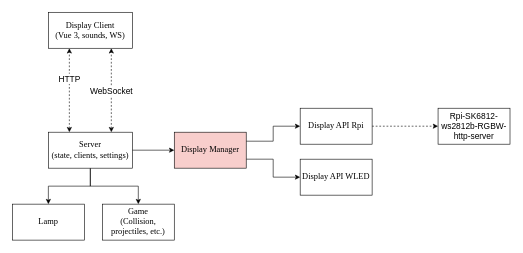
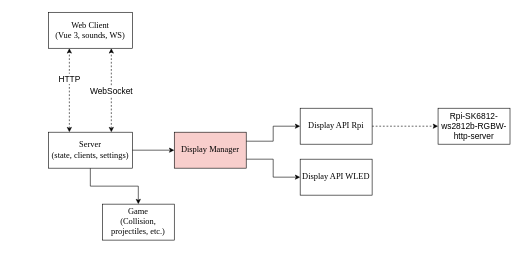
  <mxCell id="0" />
  <mxCell id="1" parent="0" />
  <mxCell id="2" value="" style="edgeStyle=orthogonalEdgeStyle;rounded=0;orthogonalLoop=1;jettySize=auto;html=1;fontSize=14;exitX=1;exitY=0.25;exitDx=0;exitDy=0;" edge="1" parent="1" source="4" target="6"><mxGeometry relative="1" as="geometry" /></mxCell>
  <mxCell id="3" style="edgeStyle=orthogonalEdgeStyle;rounded=0;orthogonalLoop=1;jettySize=auto;html=1;exitX=1;exitY=0.75;exitDx=0;exitDy=0;fontSize=14;entryX=0;entryY=0.5;entryDx=0;entryDy=0;" edge="1" parent="1" source="4" target="7"><mxGeometry relative="1" as="geometry"><mxPoint x="500" y="280" as="targetPoint" /></mxGeometry></mxCell>
  <mxCell id="4" value="Display Manager" style="rounded=0;whiteSpace=wrap;html=1;fontFamily=Source Sans Pro;fontSource=https%3A%2F%2Ffonts.googleapis.com%2Fcss%3Ffamily%3DSource%2BSans%2BPro;fontSize=14;fillColor=#f8cecc;" vertex="1" parent="1"><mxGeometry x="290" y="220" width="120" height="60" as="geometry" /></mxCell>
  <mxCell id="5" value="" style="edgeStyle=orthogonalEdgeStyle;rounded=0;orthogonalLoop=1;jettySize=auto;html=1;fontSize=14;startArrow=none;startFill=0;dashed=1;" edge="1" parent="1" source="6" target="19"><mxGeometry relative="1" as="geometry" /></mxCell>
  <mxCell id="6" value="Display API Rpi" style="whiteSpace=wrap;html=1;fontSize=14;fontFamily=Source Sans Pro;rounded=0;fontSource=https%3A%2F%2Ffonts.googleapis.com%2Fcss%3Ffamily%3DSource%2BSans%2BPro;" vertex="1" parent="1"><mxGeometry x="500" y="180" width="120" height="60" as="geometry" /></mxCell>
  <mxCell id="7" value="Display API WLED" style="whiteSpace=wrap;html=1;fontSize=14;fontFamily=Source Sans Pro;rounded=0;fontSource=https%3A%2F%2Ffonts.googleapis.com%2Fcss%3Ffamily%3DSource%2BSans%2BPro;" vertex="1" parent="1"><mxGeometry x="500" y="265" width="120" height="60" as="geometry" /></mxCell>
  <mxCell id="8" value="&lt;div&gt;Game&lt;br&gt;(Collision, projectiles, etc.)&lt;br&gt;&lt;/div&gt;" style="rounded=0;whiteSpace=wrap;html=1;fontFamily=Source Sans Pro;fontSource=https%3A%2F%2Ffonts.googleapis.com%2Fcss%3Ffamily%3DSource%2BSans%2BPro;fontSize=14;" vertex="1" parent="1"><mxGeometry x="170" y="340" width="120" height="60" as="geometry" /></mxCell>
  <mxCell id="9" style="edgeStyle=orthogonalEdgeStyle;rounded=0;orthogonalLoop=1;jettySize=auto;html=1;fontSize=14;" edge="1" parent="1" source="16" target="8"><mxGeometry relative="1" as="geometry" /></mxCell>
- <mxCell id="10" style="edgeStyle=orthogonalEdgeStyle;rounded=0;orthogonalLoop=1;jettySize=auto;html=1;fontSize=14;" edge="1" parent="1" source="16" target="17"><mxGeometry relative="1" as="geometry" /></mxCell>
  <mxCell id="11" style="edgeStyle=orthogonalEdgeStyle;rounded=0;orthogonalLoop=1;jettySize=auto;html=1;fontSize=14;" edge="1" parent="1" source="16" target="4"><mxGeometry relative="1" as="geometry" /></mxCell>
  <mxCell id="12" style="edgeStyle=orthogonalEdgeStyle;rounded=0;orthogonalLoop=1;jettySize=auto;html=1;exitX=0.25;exitY=0;exitDx=0;exitDy=0;entryX=0.25;entryY=1;entryDx=0;entryDy=0;fontSize=14;startArrow=classic;startFill=1;dashed=1;" edge="1" parent="1" source="16" target="18"><mxGeometry relative="1" as="geometry" /></mxCell>
  <mxCell id="13" value="HTTP" style="edgeLabel;html=1;align=center;verticalAlign=middle;resizable=0;points=[];fontSize=14;" vertex="1" connectable="0" parent="12"><mxGeometry x="0.228" y="1" relative="1" as="geometry"><mxPoint y="-4" as="offset" /></mxGeometry></mxCell>
  <mxCell id="14" style="edgeStyle=orthogonalEdgeStyle;rounded=0;orthogonalLoop=1;jettySize=auto;html=1;exitX=0.75;exitY=0;exitDx=0;exitDy=0;entryX=0.75;entryY=1;entryDx=0;entryDy=0;fontSize=14;startArrow=classic;startFill=1;dashed=1;" edge="1" parent="1" source="16" target="18"><mxGeometry relative="1" as="geometry" /></mxCell>
  <mxCell id="15" value="WebSocket" style="edgeLabel;html=1;align=center;verticalAlign=middle;resizable=0;points=[];fontSize=14;" vertex="1" connectable="0" parent="14"><mxGeometry x="0.287" y="1" relative="1" as="geometry"><mxPoint y="20" as="offset" /></mxGeometry></mxCell>
  <mxCell id="16" value="Server&lt;br&gt;(state, clients, settings)" style="rounded=0;whiteSpace=wrap;html=1;fontFamily=Source Sans Pro;fontSource=https%3A%2F%2Ffonts.googleapis.com%2Fcss%3Ffamily%3DSource%2BSans%2BPro;fontSize=14;" vertex="1" parent="1"><mxGeometry x="80" y="220" width="140" height="60" as="geometry" /></mxCell>
- <mxCell id="17" value="&lt;div&gt;Lamp&lt;/div&gt;" style="rounded=0;whiteSpace=wrap;html=1;fontFamily=Source Sans Pro;fontSource=https%3A%2F%2Ffonts.googleapis.com%2Fcss%3Ffamily%3DSource%2BSans%2BPro;fontSize=14;" vertex="1" parent="1"><mxGeometry x="20" y="340" width="120" height="60" as="geometry" /></mxCell>
- <mxCell id="18" value="Display Client&lt;br&gt;(Vue 3, sounds, WS)" style="rounded=0;whiteSpace=wrap;html=1;fontFamily=Source Sans Pro;fontSource=https%3A%2F%2Ffonts.googleapis.com%2Fcss%3Ffamily%3DSource%2BSans%2BPro;fontSize=14;" vertex="1" parent="1"><mxGeometry x="80" y="20" width="140" height="60" as="geometry" /></mxCell>
+ <mxCell id="18" value="Web Client&lt;br&gt;(Vue 3, sounds, WS)" style="rounded=0;whiteSpace=wrap;html=1;fontFamily=Source Sans Pro;fontSource=https%3A%2F%2Ffonts.googleapis.com%2Fcss%3Ffamily%3DSource%2BSans%2BPro;fontSize=14;" vertex="1" parent="1"><mxGeometry x="80" y="20" width="140" height="60" as="geometry" /></mxCell>
  <mxCell id="19" value="Rpi-SK6812-ws2812b-RGBW-http-server" style="rounded=0;whiteSpace=wrap;html=1;fontSize=14;" vertex="1" parent="1"><mxGeometry x="730" y="180" width="120" height="60" as="geometry" /></mxCell>
